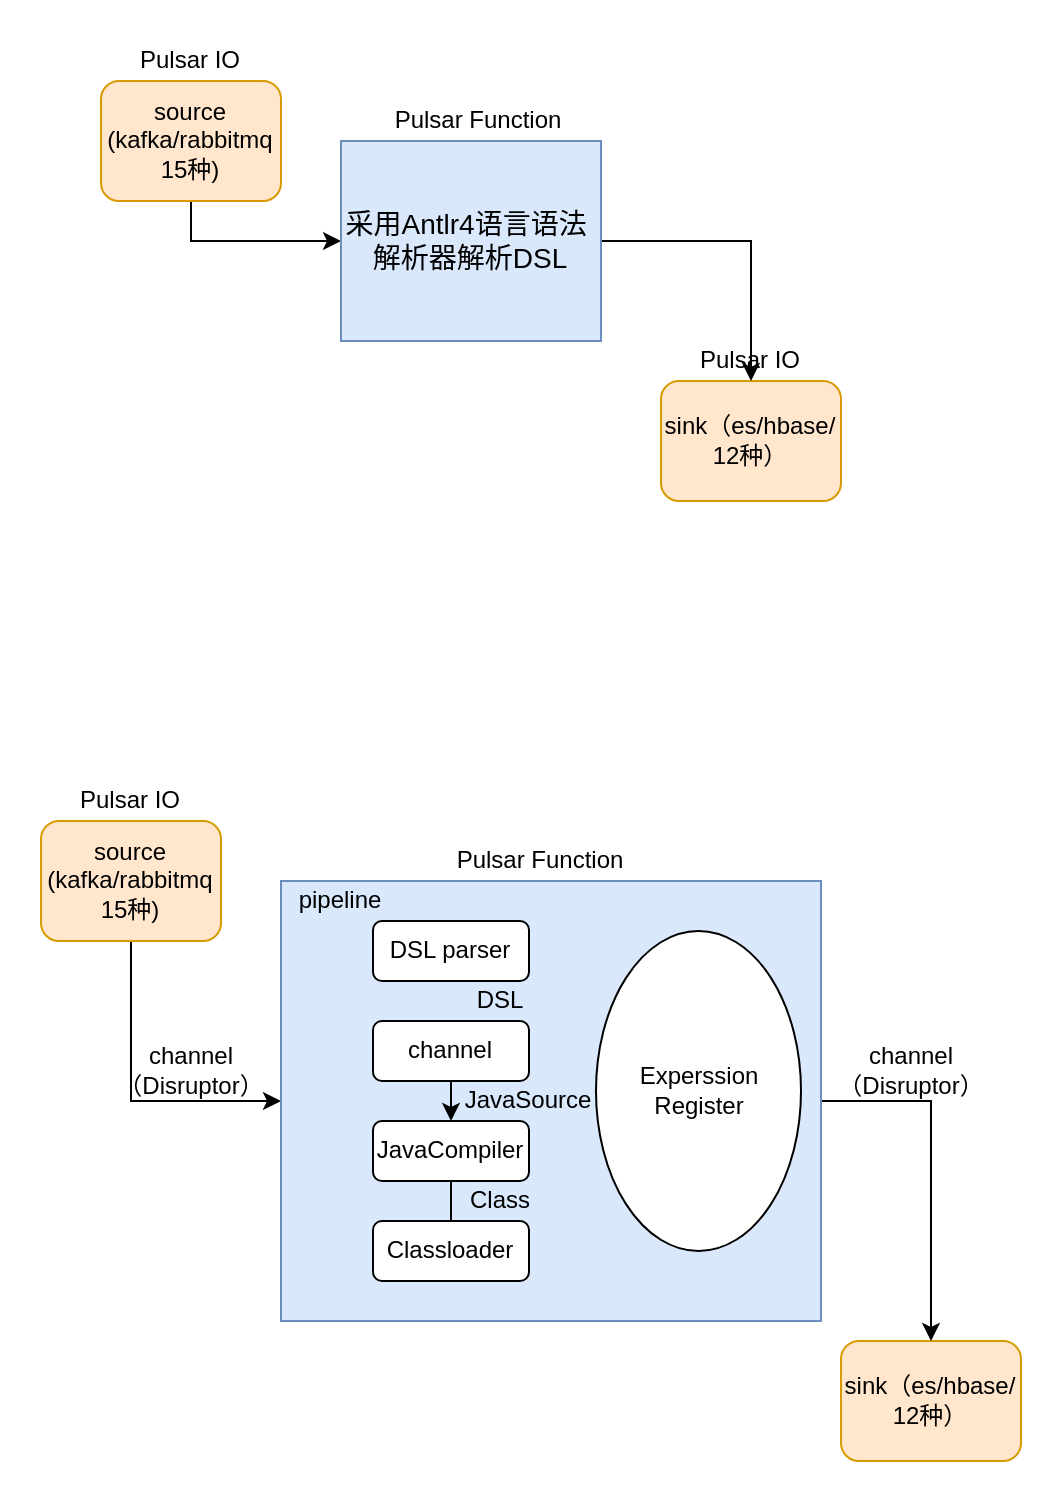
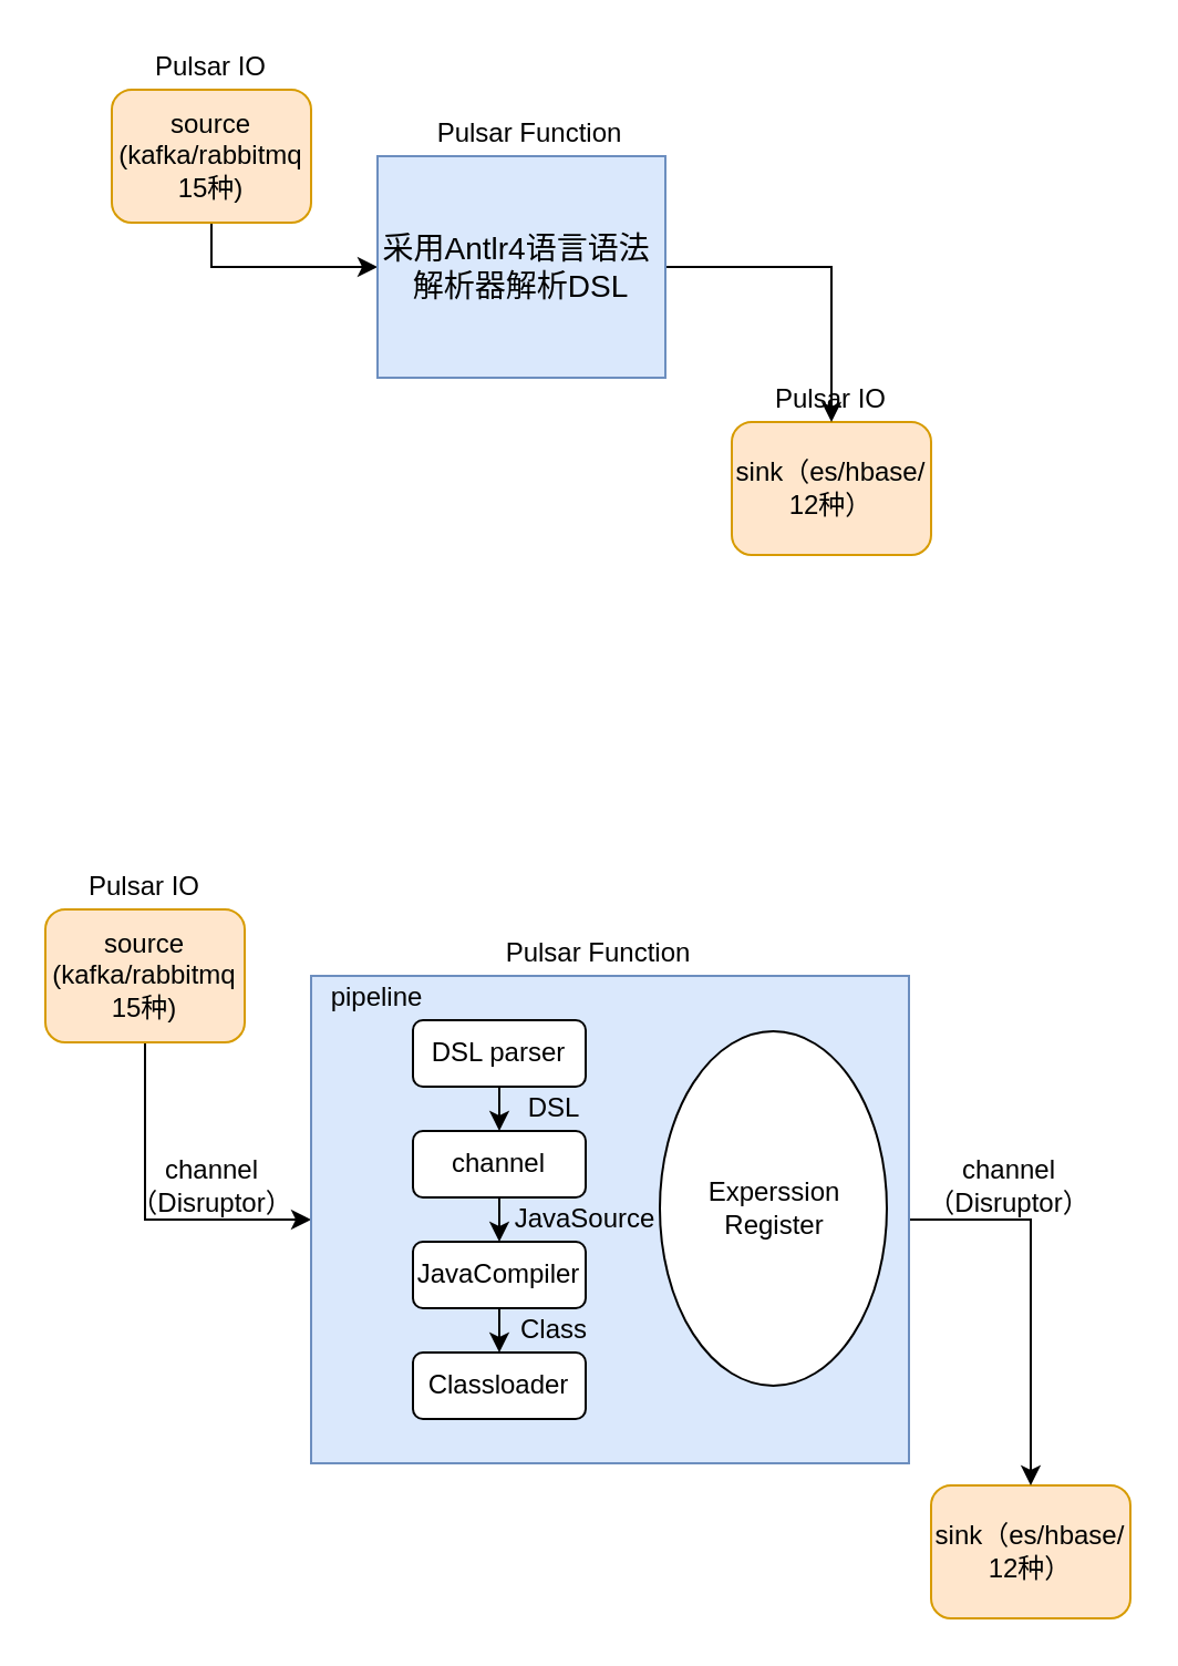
  <mxCell id="0" />
  <mxCell id="1" parent="0" />
  <mxCell id="2" style="edgeStyle=orthogonalEdgeStyle;rounded=0;orthogonalLoop=1;jettySize=auto;html=1;exitX=0.5;exitY=1;exitDx=0;exitDy=0;entryX=0;entryY=0.5;entryDx=0;entryDy=0;" edge="1" parent="1" source="3" target="6"><mxGeometry relative="1" as="geometry" /></mxCell>
  <mxCell id="3" value="source&lt;br&gt;(kafka/rabbitmq&lt;br&gt;15种)" style="rounded=1;whiteSpace=wrap;html=1;fillColor=#ffe6cc;strokeColor=#d79b00;" vertex="1" parent="1"><mxGeometry x="50" y="40" width="90" height="60" as="geometry" /></mxCell>
  <mxCell id="4" value="sink（es/hbase/&lt;br&gt;12种）" style="rounded=1;whiteSpace=wrap;html=1;fillColor=#ffe6cc;strokeColor=#d79b00;" vertex="1" parent="1"><mxGeometry x="330" y="190" width="90" height="60" as="geometry" /></mxCell>
  <mxCell id="5" style="edgeStyle=orthogonalEdgeStyle;rounded=0;orthogonalLoop=1;jettySize=auto;html=1;exitX=1;exitY=0.5;exitDx=0;exitDy=0;entryX=0.5;entryY=0;entryDx=0;entryDy=0;" edge="1" parent="1" source="6" target="4"><mxGeometry relative="1" as="geometry" /></mxCell>
  <mxCell id="6" value="&lt;span style=&quot;font-size: 10.5pt ; text-align: justify&quot;&gt;采用Antlr4&lt;/span&gt;&lt;span style=&quot;font-size: 10.5pt ; text-align: justify&quot;&gt;语言语法&amp;nbsp; 解析器解析DSL&lt;/span&gt;" style="rounded=0;whiteSpace=wrap;html=1;fillColor=#dae8fc;strokeColor=#6c8ebf;" vertex="1" parent="1"><mxGeometry x="170" y="70" width="130" height="100" as="geometry" /></mxCell>
  <mxCell id="7" value="Pulsar IO" style="text;html=1;strokeColor=none;fillColor=none;align=center;verticalAlign=middle;whiteSpace=wrap;rounded=0;" vertex="1" parent="1"><mxGeometry x="65" y="20" width="60" height="20" as="geometry" /></mxCell>
  <mxCell id="8" value="Pulsar IO" style="text;html=1;strokeColor=none;fillColor=none;align=center;verticalAlign=middle;whiteSpace=wrap;rounded=0;rotation=0;" vertex="1" parent="1"><mxGeometry x="345" y="170" width="60" height="20" as="geometry" /></mxCell>
  <mxCell id="9" value="Pulsar Function" style="text;html=1;strokeColor=none;fillColor=none;align=center;verticalAlign=middle;whiteSpace=wrap;rounded=0;" vertex="1" parent="1"><mxGeometry x="190" y="50" width="97.5" height="20" as="geometry" /></mxCell>
  <mxCell id="10" style="edgeStyle=orthogonalEdgeStyle;rounded=0;orthogonalLoop=1;jettySize=auto;html=1;exitX=0.5;exitY=1;exitDx=0;exitDy=0;entryX=0;entryY=0.5;entryDx=0;entryDy=0;" edge="1" parent="1" source="11" target="14"><mxGeometry relative="1" as="geometry" /></mxCell>
  <mxCell id="11" value="source&lt;br&gt;(kafka/rabbitmq&lt;br&gt;15种)" style="rounded=1;whiteSpace=wrap;html=1;fillColor=#ffe6cc;strokeColor=#d79b00;" vertex="1" parent="1"><mxGeometry x="20" y="410" width="90" height="60" as="geometry" /></mxCell>
  <mxCell id="12" value="sink（es/hbase/&lt;br&gt;12种）" style="rounded=1;whiteSpace=wrap;html=1;fillColor=#ffe6cc;strokeColor=#d79b00;" vertex="1" parent="1"><mxGeometry x="420" y="670" width="90" height="60" as="geometry" /></mxCell>
  <mxCell id="13" style="edgeStyle=orthogonalEdgeStyle;rounded=0;orthogonalLoop=1;jettySize=auto;html=1;exitX=1;exitY=0.5;exitDx=0;exitDy=0;entryX=0.5;entryY=0;entryDx=0;entryDy=0;" edge="1" parent="1" source="14" target="12"><mxGeometry relative="1" as="geometry" /></mxCell>
  <mxCell id="14" value="" style="rounded=0;whiteSpace=wrap;html=1;fillColor=#dae8fc;strokeColor=#6c8ebf;" vertex="1" parent="1"><mxGeometry x="140" y="440" width="270" height="220" as="geometry" /></mxCell>
  <mxCell id="15" value="Pulsar IO" style="text;html=1;strokeColor=none;fillColor=none;align=center;verticalAlign=middle;whiteSpace=wrap;rounded=0;" vertex="1" parent="1"><mxGeometry x="35" y="390" width="60" height="20" as="geometry" /></mxCell>
  <mxCell id="16" value="Pulsar Function" style="text;html=1;strokeColor=none;fillColor=none;align=center;verticalAlign=middle;whiteSpace=wrap;rounded=0;" vertex="1" parent="1"><mxGeometry x="221.25" y="420" width="97.5" height="20" as="geometry" /></mxCell>
  <mxCell id="17" value="pipeline" style="text;html=1;strokeColor=none;fillColor=none;align=center;verticalAlign=middle;whiteSpace=wrap;rounded=0;" vertex="1" parent="1"><mxGeometry x="150" y="435" width="40" height="30" as="geometry" /></mxCell>
+ <mxCell id="18" style="edgeStyle=orthogonalEdgeStyle;rounded=0;orthogonalLoop=1;jettySize=auto;html=1;exitX=0.5;exitY=1;exitDx=0;exitDy=0;entryX=0.5;entryY=0;entryDx=0;entryDy=0;" edge="1" parent="1" source="19" target="21"><mxGeometry relative="1" as="geometry" /></mxCell>
  <mxCell id="19" value="DSL parser" style="rounded=1;whiteSpace=wrap;html=1;" vertex="1" parent="1"><mxGeometry x="186" y="460" width="78" height="30" as="geometry" /></mxCell>
  <mxCell id="20" style="edgeStyle=orthogonalEdgeStyle;rounded=0;orthogonalLoop=1;jettySize=auto;html=1;exitX=0.5;exitY=1;exitDx=0;exitDy=0;entryX=0.5;entryY=0;entryDx=0;entryDy=0;" edge="1" parent="1" source="21" target="23"><mxGeometry relative="1" as="geometry" /></mxCell>
  <mxCell id="21" value="channel" style="rounded=1;whiteSpace=wrap;html=1;" vertex="1" parent="1"><mxGeometry x="186" y="510" width="78" height="30" as="geometry" /></mxCell>
- <mxCell id="22" style="edgeStyle=orthogonalEdgeStyle;rounded=0;orthogonalLoop=1;jettySize=auto;html=1;exitX=0.5;exitY=1;exitDx=0;exitDy=0;entryX=0.5;entryY=0;entryDx=0;entryDy=0;endArrow=none;" edge="1" parent="1" source="23" target="24"><mxGeometry relative="1" as="geometry" /></mxCell>
+ <mxCell id="22" style="edgeStyle=orthogonalEdgeStyle;rounded=0;orthogonalLoop=1;jettySize=auto;html=1;exitX=0.5;exitY=1;exitDx=0;exitDy=0;entryX=0.5;entryY=0;entryDx=0;entryDy=0;" edge="1" parent="1" source="23" target="24"><mxGeometry relative="1" as="geometry" /></mxCell>
  <mxCell id="23" value="JavaCompiler" style="rounded=1;whiteSpace=wrap;html=1;" vertex="1" parent="1"><mxGeometry x="186" y="560" width="78" height="30" as="geometry" /></mxCell>
  <mxCell id="24" value="Classloader" style="rounded=1;whiteSpace=wrap;html=1;" vertex="1" parent="1"><mxGeometry x="186" y="610" width="78" height="30" as="geometry" /></mxCell>
  <mxCell id="25" value="DSL" style="text;html=1;strokeColor=none;fillColor=none;align=center;verticalAlign=middle;whiteSpace=wrap;rounded=0;" vertex="1" parent="1"><mxGeometry x="230" y="490" width="40" height="20" as="geometry" /></mxCell>
  <mxCell id="26" value="JavaSource" style="text;html=1;strokeColor=none;fillColor=none;align=center;verticalAlign=middle;whiteSpace=wrap;rounded=0;" vertex="1" parent="1"><mxGeometry x="244" y="540" width="40" height="20" as="geometry" /></mxCell>
  <mxCell id="27" value="Class" style="text;html=1;strokeColor=none;fillColor=none;align=center;verticalAlign=middle;whiteSpace=wrap;rounded=0;" vertex="1" parent="1"><mxGeometry x="230" y="590" width="40" height="20" as="geometry" /></mxCell>
  <mxCell id="28" value="Experssion&lt;br&gt;Register" style="ellipse;whiteSpace=wrap;html=1;direction=south;" vertex="1" parent="1"><mxGeometry x="297.5" y="465" width="102.5" height="160" as="geometry" /></mxCell>
  <mxCell id="29" value="channel&lt;br&gt;（Disruptor）" style="text;html=1;align=center;verticalAlign=middle;resizable=0;points=[];autosize=1;strokeColor=none;" vertex="1" parent="1"><mxGeometry x="50" y="520" width="90" height="30" as="geometry" /></mxCell>
  <mxCell id="30" value="channel&lt;br&gt;（Disruptor）" style="text;html=1;align=center;verticalAlign=middle;resizable=0;points=[];autosize=1;strokeColor=none;" vertex="1" parent="1"><mxGeometry x="410" y="520" width="90" height="30" as="geometry" /></mxCell>
